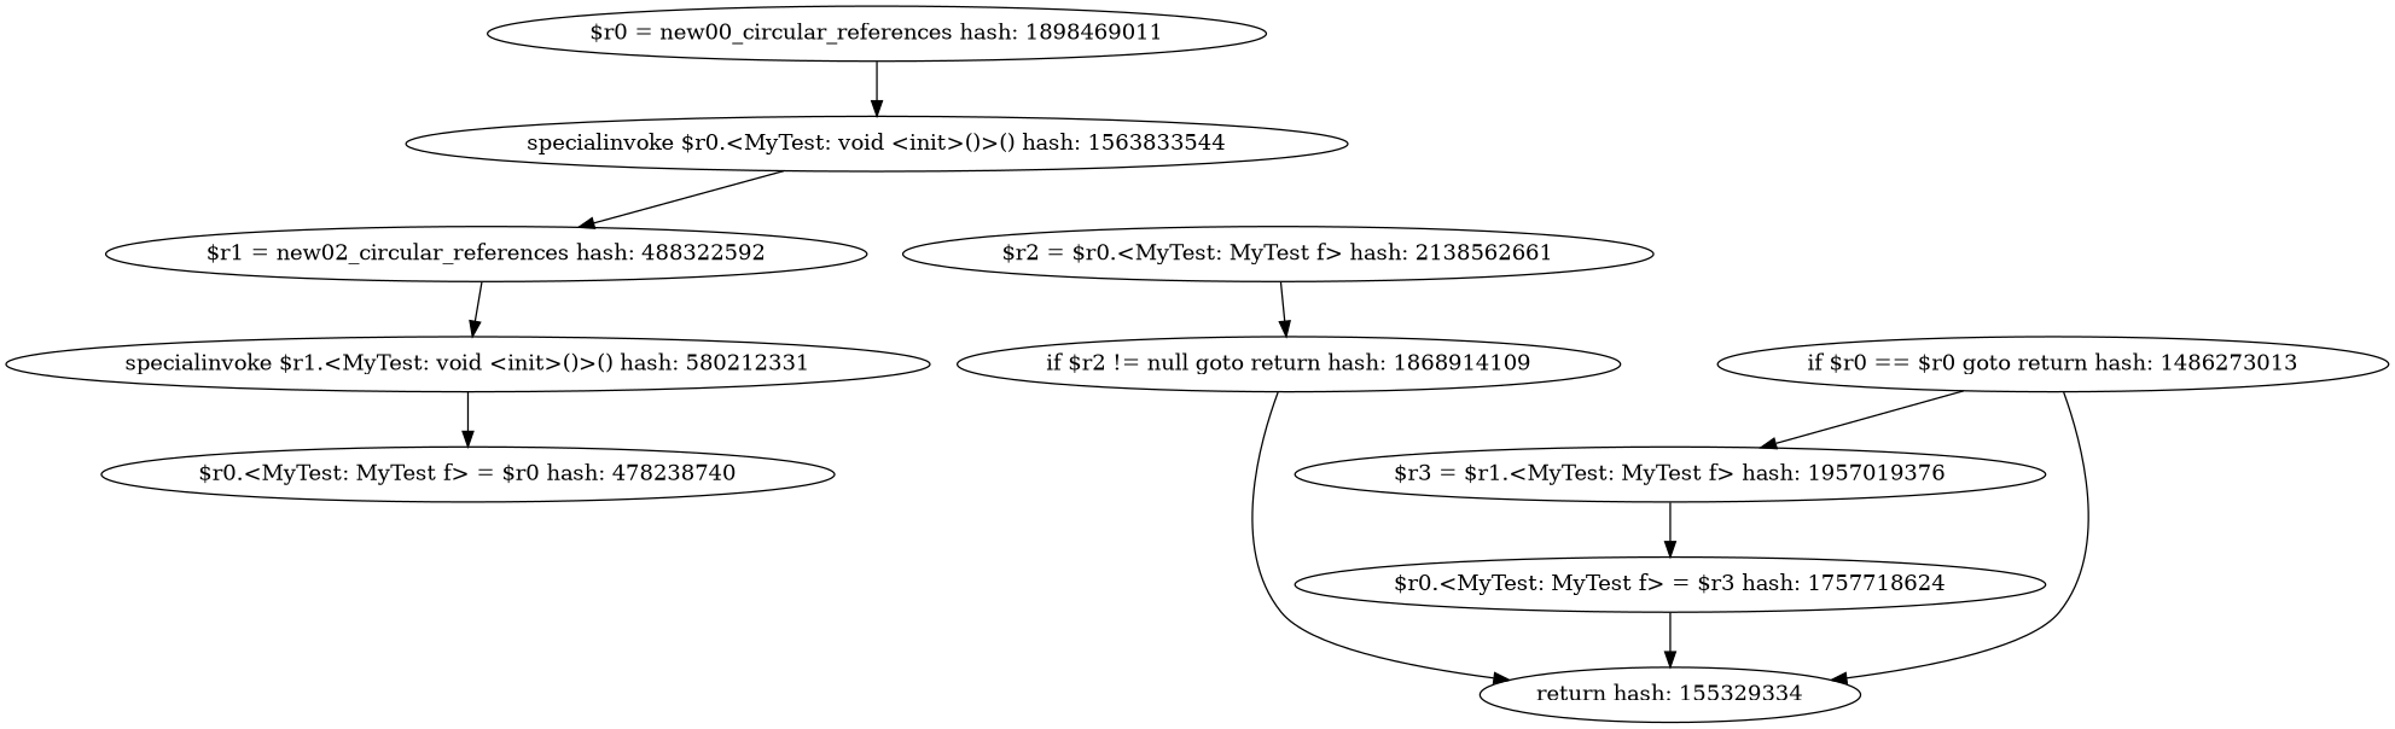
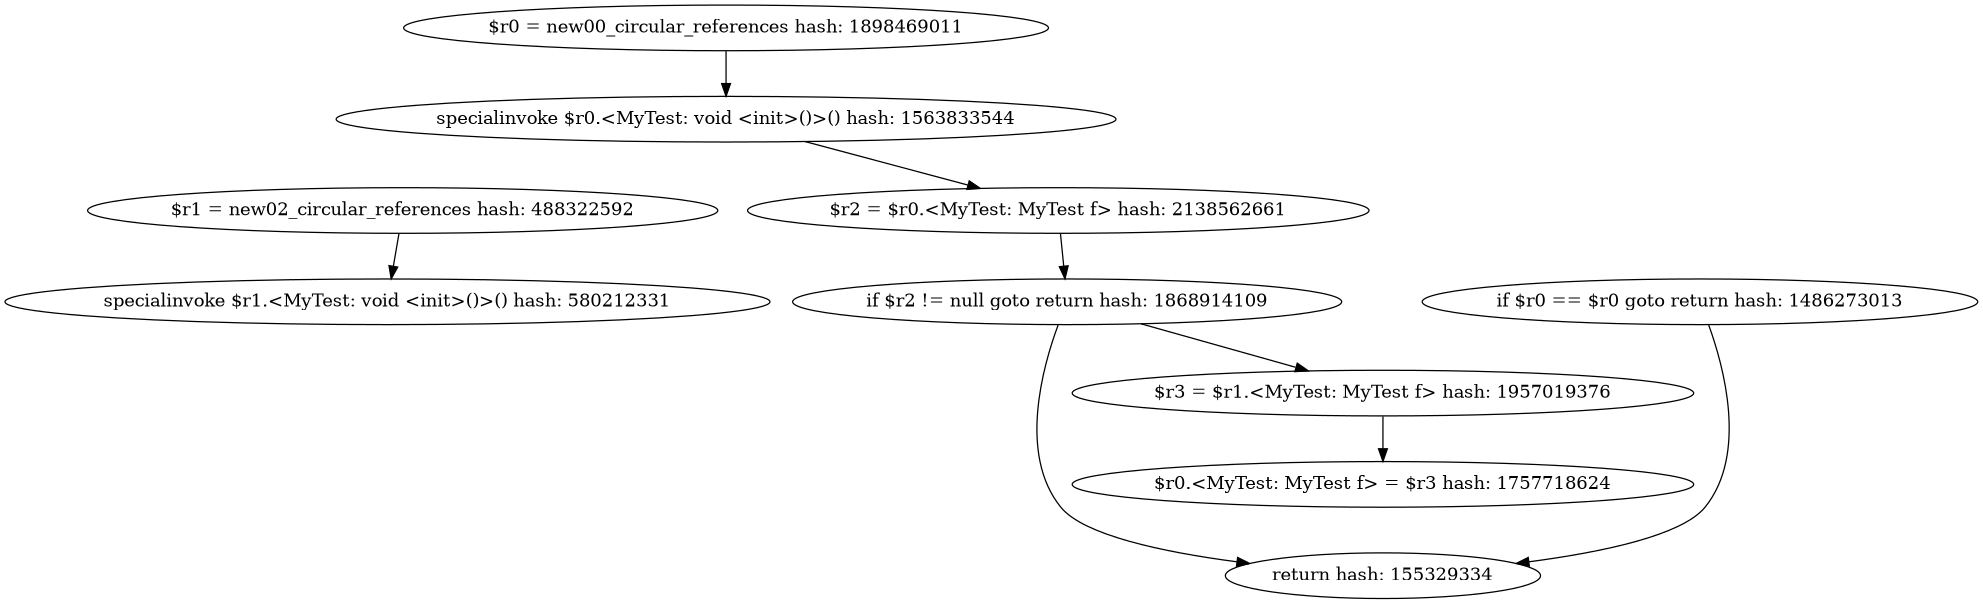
  digraph {
    "$r0 = new00_circular_references hash: 1898469011"
    "specialinvoke $r0.<MyTest: void <init>()>() hash: 1563833544"
    "$r1 = new02_circular_references hash: 488322592"
    "specialinvoke $r1.<MyTest: void <init>()>() hash: 580212331"
-   "$r0.<MyTest: MyTest f> = $r0 hash: 478238740"
    "$r2 = $r0.<MyTest: MyTest f> hash: 2138562661"
    "if $r2 != null goto return hash: 1868914109"
    n8 [label="return hash: 155329334"]
    "if $r0 == $r0 goto return hash: 1486273013"
    "$r3 = $r1.<MyTest: MyTest f> hash: 1957019376"
    "$r0.<MyTest: MyTest f> = $r3 hash: 1757718624"
    "$r0 = new00_circular_references hash: 1898469011" -> "specialinvoke $r0.<MyTest: void <init>()>() hash: 1563833544"
-   "specialinvoke $r0.<MyTest: void <init>()>() hash: 1563833544" -> "$r1 = new02_circular_references hash: 488322592"
+   "specialinvoke $r0.<MyTest: void <init>()>() hash: 1563833544" -> "$r2 = $r0.<MyTest: MyTest f> hash: 2138562661"
    "$r1 = new02_circular_references hash: 488322592" -> "specialinvoke $r1.<MyTest: void <init>()>() hash: 580212331"
-   "specialinvoke $r1.<MyTest: void <init>()>() hash: 580212331" -> "$r0.<MyTest: MyTest f> = $r0 hash: 478238740"
    "$r2 = $r0.<MyTest: MyTest f> hash: 2138562661" -> "if $r2 != null goto return hash: 1868914109"
    "if $r2 != null goto return hash: 1868914109" -> n8
    "if $r0 == $r0 goto return hash: 1486273013" -> n8
-   "if $r0 == $r0 goto return hash: 1486273013" -> "$r3 = $r1.<MyTest: MyTest f> hash: 1957019376"
+   "if $r2 != null goto return hash: 1868914109" -> "$r3 = $r1.<MyTest: MyTest f> hash: 1957019376"
    "$r3 = $r1.<MyTest: MyTest f> hash: 1957019376" -> "$r0.<MyTest: MyTest f> = $r3 hash: 1757718624"
-   "$r0.<MyTest: MyTest f> = $r3 hash: 1757718624" -> n8
  }
